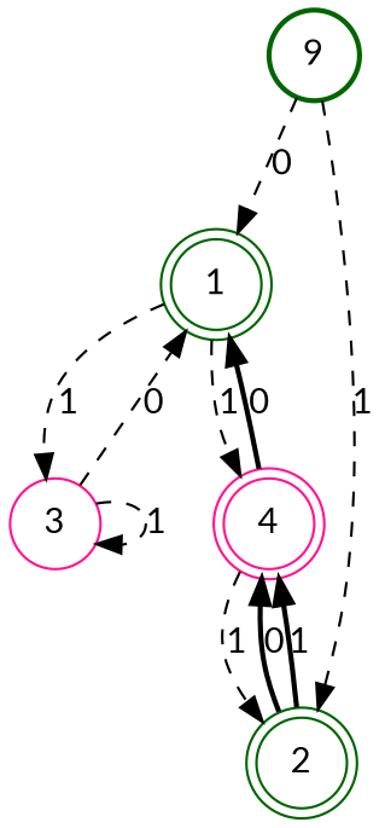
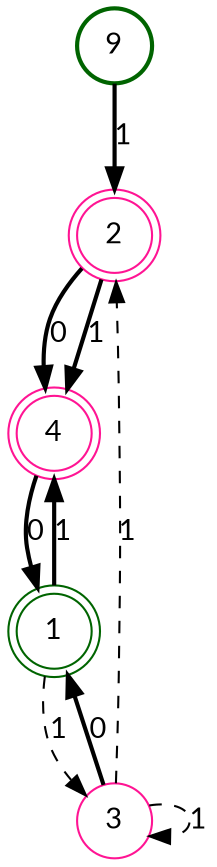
  digraph {
    fontname=Lato
    node [color=deeppink fontname=Lato shape=circle peripheries=2]
    edge [fontname=Lato style=dashed]
    n1 [color=darkgreen label=9 style=bold peripheries=""]
    1 [color=darkgreen]
-   2 [color=darkgreen]
+   2
    3 [peripheries=""]
    4
-   n1 -> 1 [label=0]
-   n1 -> 2 [label=1]
+   n1 -> 2 [label=1 style=bold]
    1 -> 3 [label=1]
-   1 -> 4 [label=1]
+   1 -> 4 [label=1 style=bold]
    2 -> 4 [label=0 style=bold]
    2 -> 4 [label=1 style=bold]
-   3 -> 1 [label=0]
+   3 -> 1 [label=0 style=bold]
    3 -> 3 [label=1]
    4 -> 1 [label=0 style=bold]
-   4 -> 2 [label=1]
+   3 -> 2 [label=1]
  }
